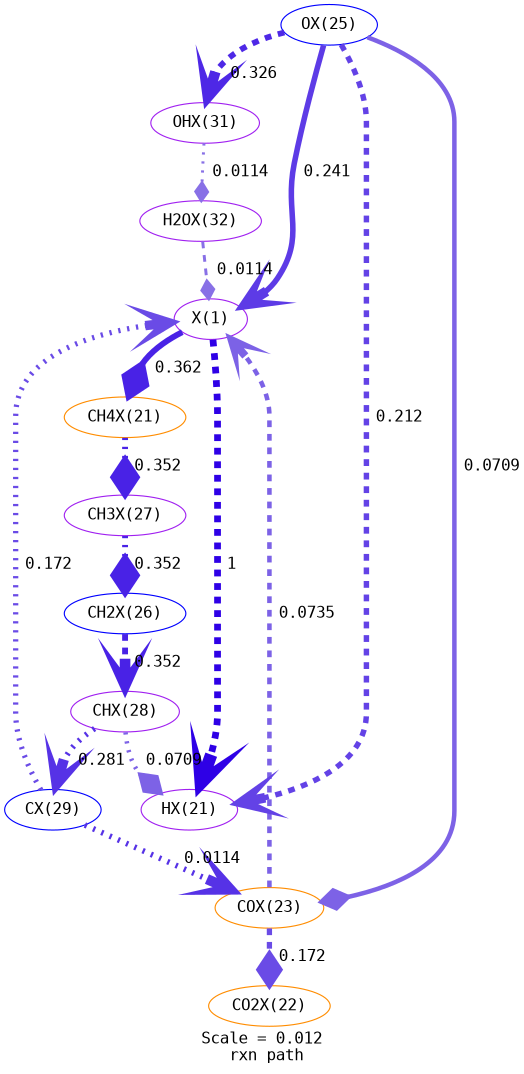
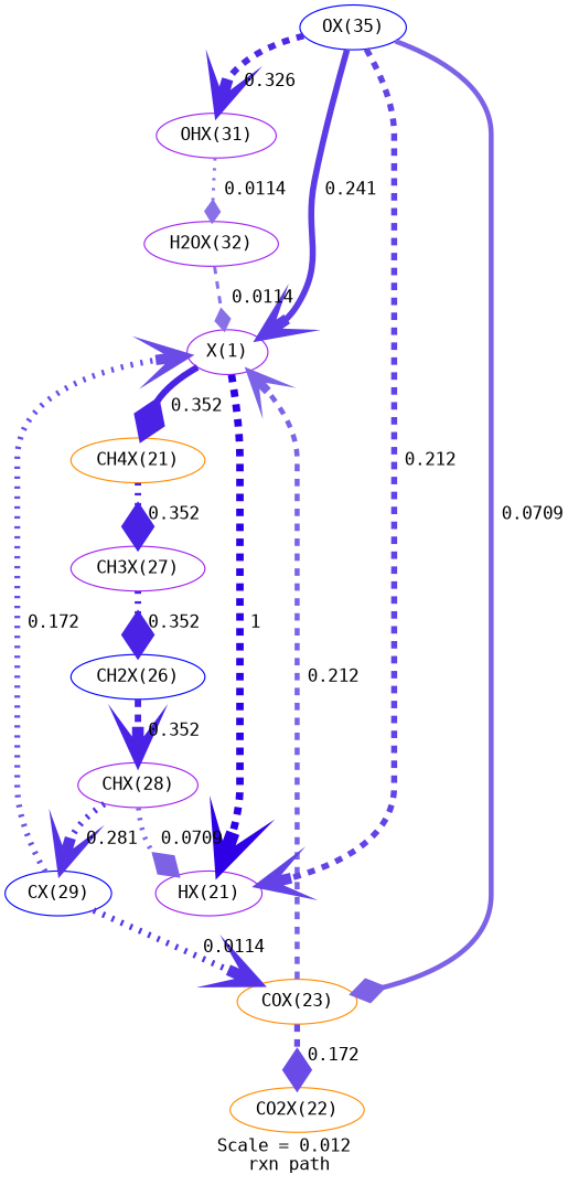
  digraph {
    fontname="DejaVu Sans Mono"
    label="Scale = 0.012\l rxn path"
    node [color=purple fontname="DejaVu Sans Mono"]
    edge [arrowhead=vee arrowsize=2.61 color="0.7, 0.852, 0.9" fontname="DejaVu Sans Mono" penwidth=5.21 style=dashed]
    n1 [label="X(1)"]
    n2 [label="HX(21)"]
    n3 [color=darkorange label="CH4X(21)"]
    n4 [label="CH3X(27)"]
    n5 [color=darkorange label="CO2X(22)"]
    n6 [color=darkorange label="COX(23)"]
-   n7 [color=blue label="OX(25)"]
+   n7 [color=blue label="OX(35)"]
    n8 [label="OHX(31)"]
    n9 [label="H2OX(32)"]
    n10 [color=blue label="CH2X(26)"]
    n11 [label="CHX(28)"]
    n12 [color=blue label="CX(29)"]
    n1 -> n2 [arrowsize=3 color="0.7, 1.5, 0.9" label=" 1" penwidth=6]
-   n1 -> n3 [arrowhead=diamond label=" 0.362" style=solid]
+   n1 -> n3 [arrowhead=diamond label=" 0.352" style=solid]
    n3 -> n4 [arrowhead=diamond label=" 0.352" style=dotted]
    n4 -> n10 [arrowhead=diamond label=" 0.352" style=dotted]
-   n6 -> n1 [arrowsize=2.01 color="0.7, 0.573, 0.9" label=" 0.0735" penwidth=4.03]
+   n6 -> n1 [arrowsize=2.01 color="0.7, 0.573, 0.9" label=" 0.212" penwidth=4.03]
    n6 -> n5 [arrowhead=diamond arrowsize=2.33 color="0.7, 0.672, 0.9" label=" 0.172" penwidth=4.67]
    n7 -> n1 [arrowsize=2.46 color="0.7, 0.741, 0.9" label=" 0.241" penwidth=4.92 style=solid]
    n7 -> n2 [arrowsize=2.41 color="0.7, 0.712, 0.9" label=" 0.212" penwidth=4.83]
    n7 -> n6 [arrowhead=diamond arrowsize=2 color="0.7, 0.571, 0.9" label=" 0.0709" penwidth=4 style=solid]
    n7 -> n8 [arrowsize=2.58 color="0.7, 0.826, 0.9" label=" 0.326" penwidth=5.15]
    n8 -> n9 [arrowhead=diamond arrowsize=1.31 color="0.7, 0.511, 0.9" label=" 0.0114" penwidth=2.62 style=dotted]
    n9 -> n1 [arrowhead=diamond arrowsize=1.31 color="0.7, 0.511, 0.9" label=" 0.0114" penwidth=2.63]
    n10 -> n11 [label=" 0.352"]
    n11 -> n2 [arrowhead=diamond arrowsize=2 color="0.7, 0.571, 0.9" label=" 0.0709" penwidth=4 style=dotted]
    n11 -> n12 [arrowsize=2.52 color="0.7, 0.781, 0.9" label=" 0.281" penwidth=5.04 style=dotted]
    n12 -> n1 [arrowsize=2.34 color="0.7, 0.672, 0.9" label=" 0.172" penwidth=4.67 style=dotted]
    n12 -> n6 [arrowsize=2.52 color="0.7, 0.781, 0.9" label=" 0.0114" penwidth=5.04 style=dotted]
  }
